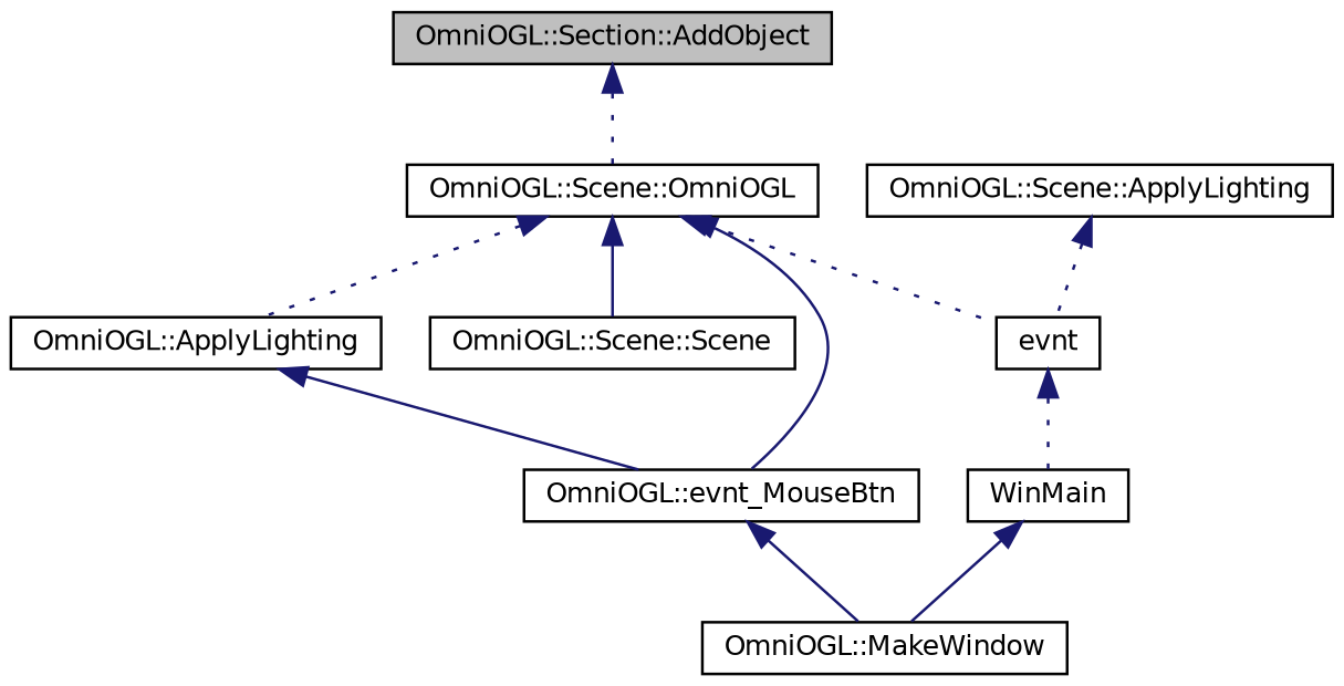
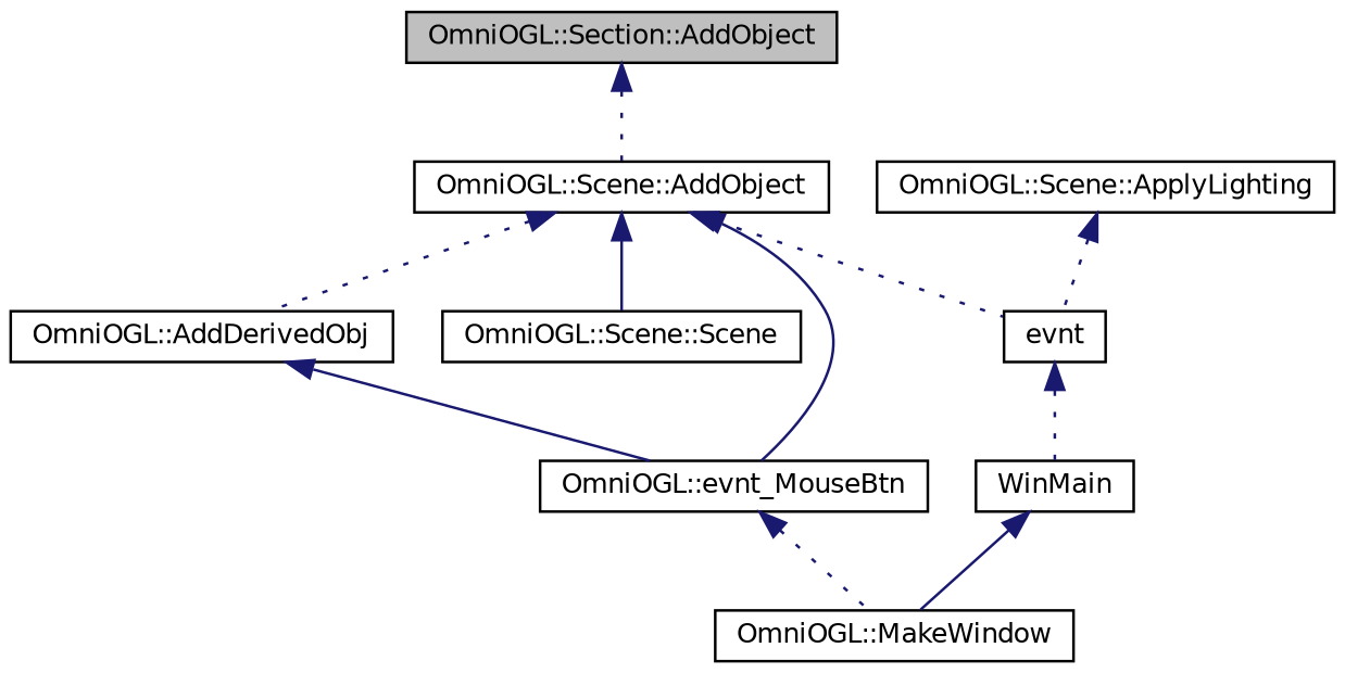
  digraph {
    rankdir=TB
    node [color=black fillcolor=white fontname=Helvetica fontsize=10 shape=record style=filled]
    edge [color=midnightblue dir=back fontname=Helvetica fontsize=10 labelfontname=Helvetica labelfontsize=10 style=dotted]
    n1 [fillcolor=grey75 fontcolor=black height=0.2 label="OmniOGL::Section::AddObject" width=0.4]
-   n2 [height=0.2 label="OmniOGL::Scene::OmniOGL" width=0.4]
-   n3 [height=0.2 label="OmniOGL::ApplyLighting" width=0.4]
+   n2 [height=0.2 label="OmniOGL::Scene::AddObject" width=0.4]
+   n3 [height=0.2 label="OmniOGL::AddDerivedObj" width=0.4]
    n4 [height=0.2 label="OmniOGL::Scene::Scene" width=0.4]
    n5 [height=0.2 label=evnt width=0.4]
    n6 [height=0.2 label="OmniOGL::evnt_MouseBtn" width=0.4]
    n7 [height=0.2 label="OmniOGL::Scene::ApplyLighting" width=0.4]
    n8 [height=0.2 label=WinMain width=0.4]
    n9 [height=0.2 label="OmniOGL::MakeWindow" width=0.4]
    n1 -> n2
    n2 -> n3
    n2 -> n4 [style=solid]
    n2 -> n5
    n2 -> n6 [style=solid]
    n3 -> n6 [style=solid]
    n5 -> n8
-   n6 -> n9 [style=solid]
+   n6 -> n9
    n7 -> n5
    n8 -> n9 [style=solid]
  }
